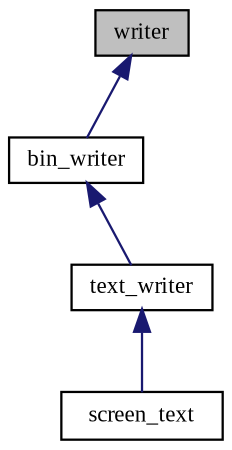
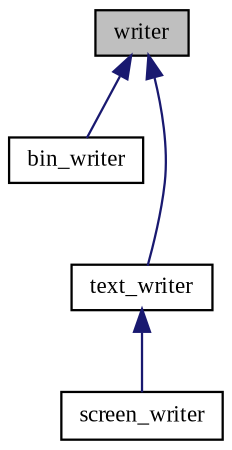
  digraph {
    fontname="Liberation Serif"
    node [color=black fillcolor=white fontname="Liberation Serif" fontsize=10 shape=record style=filled]
    edge [color=midnightblue dir=back fontname="Liberation Serif" fontsize=10 labelfontname=Helvetica labelfontsize=10 style=solid]
    n1 [fillcolor=grey75 fontcolor=black height=0.2 label=writer width=0.4]
    n2 [height=0.2 label=bin_writer width=0.4]
    n3 [height=0.2 label=text_writer width=0.4]
-   n4 [height=0.2 label=screen_text width=0.4]
+   n4 [height=0.2 label=screen_writer width=0.4]
    n1 -> n2
-   n2 -> n3
+   n1 -> n3
    n3 -> n4
  }
